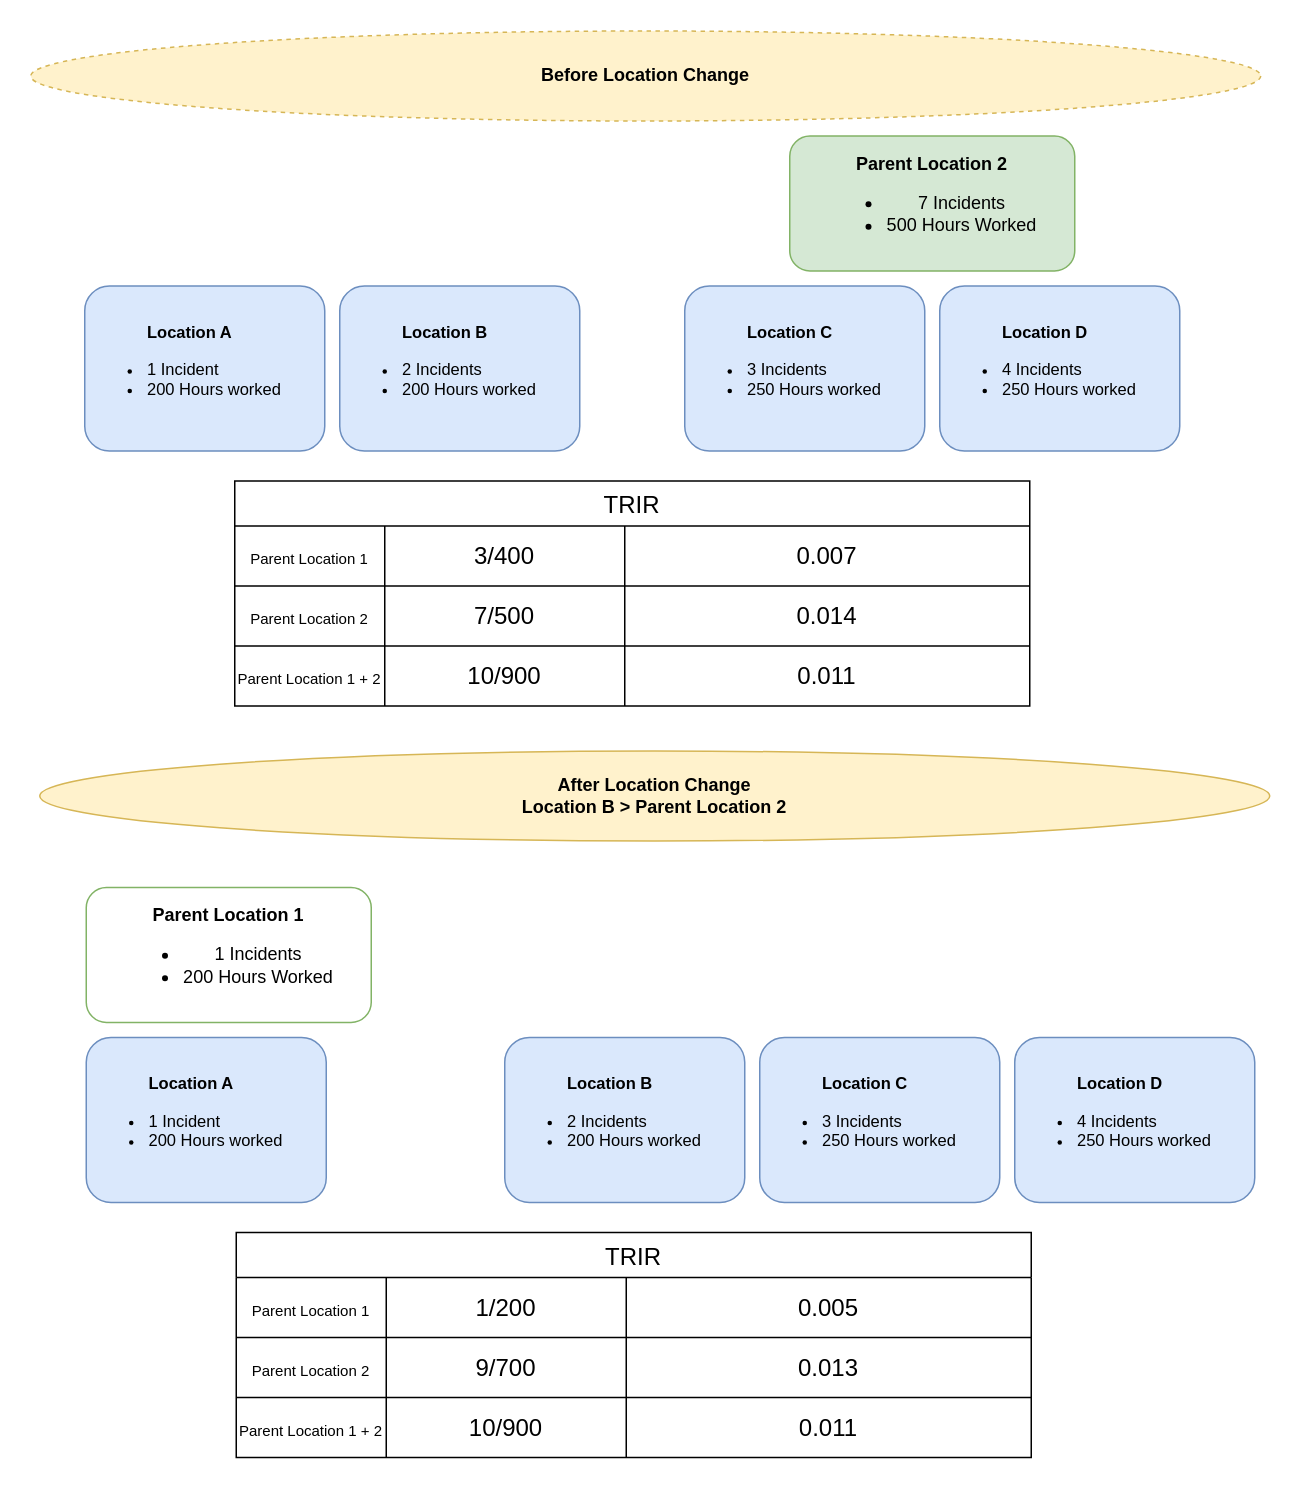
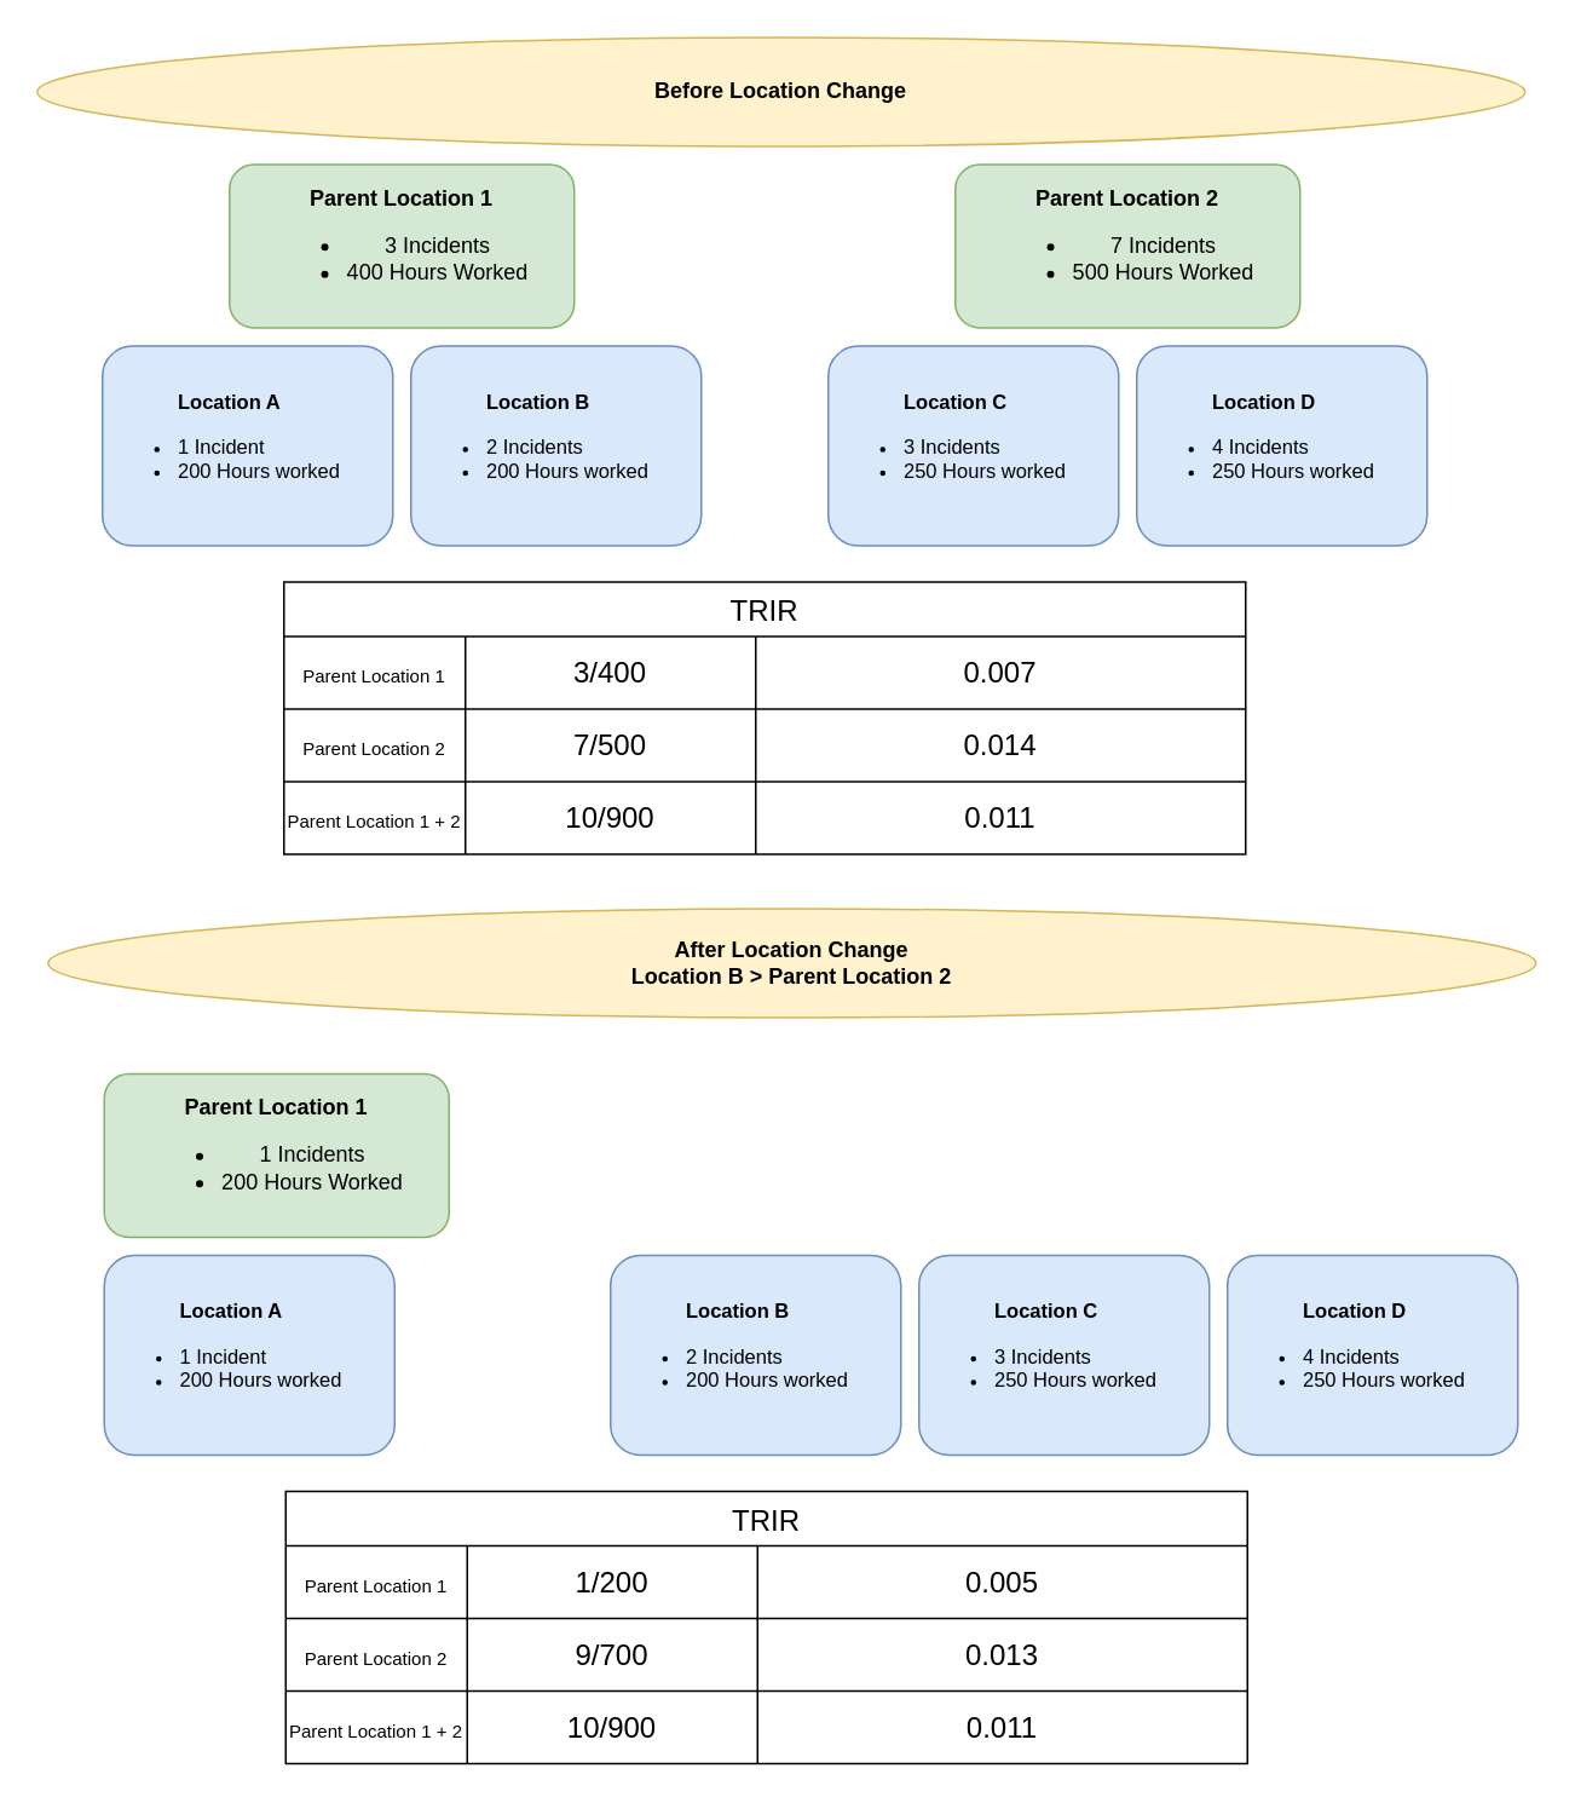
  <mxCell id="0" />
  <mxCell id="1" parent="0" />
  <mxCell id="2" value="&lt;blockquote style=&quot;margin: 0 0 0 40px; border: none; padding: 0px;&quot;&gt;&lt;b style=&quot;font-size: 11px;&quot;&gt;Location A&lt;/b&gt;&lt;/blockquote&gt;&lt;div style=&quot;font-size: 11px;&quot;&gt;&lt;ul style=&quot;&quot;&gt;&lt;li style=&quot;&quot;&gt;&lt;font style=&quot;font-size: 11px;&quot;&gt;1 Incident&lt;/font&gt;&lt;/li&gt;&lt;li style=&quot;&quot;&gt;&lt;font style=&quot;font-size: 11px;&quot;&gt;200 Hours worked&lt;/font&gt;&lt;/li&gt;&lt;/ul&gt;&lt;/div&gt;" style="rounded=1;whiteSpace=wrap;html=1;fillColor=#dae8fc;strokeColor=#6c8ebf;align=left;" vertex="1" parent="1"><mxGeometry x="56" y="190" width="160" height="110" as="geometry" /></mxCell>
  <mxCell id="3" value="&lt;b&gt;After Location Change&lt;/b&gt;&lt;div&gt;&lt;b&gt;Location B &amp;gt; Parent Location 2&lt;/b&gt;&lt;/div&gt;" style="ellipse;whiteSpace=wrap;html=1;fillColor=#fff2cc;strokeColor=#d6b656;" vertex="1" parent="1"><mxGeometry x="26" y="500" width="820" height="60" as="geometry" /></mxCell>
+ <mxCell id="4" value="&lt;b&gt;Parent Location 1&lt;/b&gt;&lt;div&gt;&lt;ul&gt;&lt;li&gt;3 Incidents&lt;/li&gt;&lt;li&gt;400 Hours Worked&lt;/li&gt;&lt;/ul&gt;&lt;/div&gt;" style="rounded=1;whiteSpace=wrap;html=1;fillColor=#d5e8d4;strokeColor=#82b366;" vertex="1" parent="1"><mxGeometry x="126" y="90" width="190" height="90" as="geometry" /></mxCell>
  <mxCell id="5" value="&lt;blockquote style=&quot;margin: 0 0 0 40px; border: none; padding: 0px;&quot;&gt;&lt;b style=&quot;font-size: 11px;&quot;&gt;Location B&lt;/b&gt;&lt;/blockquote&gt;&lt;div style=&quot;font-size: 11px;&quot;&gt;&lt;ul style=&quot;&quot;&gt;&lt;li style=&quot;&quot;&gt;&lt;font style=&quot;font-size: 11px;&quot;&gt;2 Incidents&lt;/font&gt;&lt;/li&gt;&lt;li style=&quot;&quot;&gt;&lt;font style=&quot;font-size: 11px;&quot;&gt;200 Hours worked&lt;/font&gt;&lt;/li&gt;&lt;/ul&gt;&lt;/div&gt;" style="rounded=1;whiteSpace=wrap;html=1;fillColor=#dae8fc;strokeColor=#6c8ebf;align=left;" vertex="1" parent="1"><mxGeometry x="226" y="190" width="160" height="110" as="geometry" /></mxCell>
  <mxCell id="6" value="&lt;blockquote style=&quot;margin: 0 0 0 40px; border: none; padding: 0px;&quot;&gt;&lt;b style=&quot;font-size: 11px;&quot;&gt;Location C&lt;/b&gt;&lt;/blockquote&gt;&lt;div style=&quot;font-size: 11px;&quot;&gt;&lt;ul style=&quot;&quot;&gt;&lt;li style=&quot;&quot;&gt;&lt;font style=&quot;font-size: 11px;&quot;&gt;3 Incidents&lt;/font&gt;&lt;/li&gt;&lt;li style=&quot;&quot;&gt;&lt;font style=&quot;font-size: 11px;&quot;&gt;250 Hours worked&lt;/font&gt;&lt;/li&gt;&lt;/ul&gt;&lt;/div&gt;" style="rounded=1;whiteSpace=wrap;html=1;fillColor=#dae8fc;strokeColor=#6c8ebf;align=left;" vertex="1" parent="1"><mxGeometry x="456" y="190" width="160" height="110" as="geometry" /></mxCell>
  <mxCell id="7" value="&lt;blockquote style=&quot;margin: 0 0 0 40px; border: none; padding: 0px;&quot;&gt;&lt;b style=&quot;font-size: 11px;&quot;&gt;Location D&lt;/b&gt;&lt;/blockquote&gt;&lt;div style=&quot;font-size: 11px;&quot;&gt;&lt;ul style=&quot;&quot;&gt;&lt;li style=&quot;&quot;&gt;&lt;font style=&quot;font-size: 11px;&quot;&gt;4 Incidents&lt;/font&gt;&lt;/li&gt;&lt;li style=&quot;&quot;&gt;&lt;font style=&quot;font-size: 11px;&quot;&gt;250 Hours worked&lt;/font&gt;&lt;/li&gt;&lt;/ul&gt;&lt;/div&gt;" style="rounded=1;whiteSpace=wrap;html=1;fillColor=#dae8fc;strokeColor=#6c8ebf;align=left;" vertex="1" parent="1"><mxGeometry x="626" y="190" width="160" height="110" as="geometry" /></mxCell>
  <mxCell id="8" value="&lt;b&gt;Parent Location 2&lt;/b&gt;&lt;div&gt;&lt;ul&gt;&lt;li&gt;7 Incidents&lt;/li&gt;&lt;li&gt;500 Hours Worked&lt;/li&gt;&lt;/ul&gt;&lt;/div&gt;" style="rounded=1;whiteSpace=wrap;html=1;fillColor=#d5e8d4;strokeColor=#82b366;" vertex="1" parent="1"><mxGeometry x="526" y="90" width="190" height="90" as="geometry" /></mxCell>
  <mxCell id="9" value="TRIR" style="shape=table;startSize=30;container=1;collapsible=0;childLayout=tableLayout;strokeColor=default;fontSize=16;" vertex="1" parent="1"><mxGeometry x="156" y="320" width="530" height="150" as="geometry" /></mxCell>
  <mxCell id="10" value="" style="shape=tableRow;horizontal=0;startSize=0;swimlaneHead=0;swimlaneBody=0;strokeColor=inherit;top=0;left=0;bottom=0;right=0;collapsible=0;dropTarget=0;fillColor=none;points=[[0,0.5],[1,0.5]];portConstraint=eastwest;fontSize=16;" vertex="1" parent="9"><mxGeometry y="30" width="530" height="40" as="geometry" /></mxCell>
  <mxCell id="11" value="&lt;font style=&quot;font-size: 10px;&quot;&gt;Parent Location 1&lt;/font&gt;" style="shape=partialRectangle;html=1;whiteSpace=wrap;connectable=0;strokeColor=inherit;overflow=hidden;fillColor=none;top=0;left=0;bottom=0;right=0;pointerEvents=1;fontSize=16;" vertex="1" parent="10"><mxGeometry width="100" height="40" as="geometry"><mxRectangle width="100" height="40" as="alternateBounds" /></mxGeometry></mxCell>
  <mxCell id="12" value="3/400" style="shape=partialRectangle;html=1;whiteSpace=wrap;connectable=0;strokeColor=inherit;overflow=hidden;fillColor=none;top=0;left=0;bottom=0;right=0;pointerEvents=1;fontSize=16;" vertex="1" parent="10"><mxGeometry x="100" width="160" height="40" as="geometry"><mxRectangle width="160" height="40" as="alternateBounds" /></mxGeometry></mxCell>
  <mxCell id="13" value="0.007" style="shape=partialRectangle;html=1;whiteSpace=wrap;connectable=0;strokeColor=inherit;overflow=hidden;fillColor=none;top=0;left=0;bottom=0;right=0;pointerEvents=1;fontSize=16;" vertex="1" parent="10"><mxGeometry x="260" width="270" height="40" as="geometry"><mxRectangle width="270" height="40" as="alternateBounds" /></mxGeometry></mxCell>
  <mxCell id="14" value="" style="shape=tableRow;horizontal=0;startSize=0;swimlaneHead=0;swimlaneBody=0;strokeColor=inherit;top=0;left=0;bottom=0;right=0;collapsible=0;dropTarget=0;fillColor=none;points=[[0,0.5],[1,0.5]];portConstraint=eastwest;fontSize=16;" vertex="1" parent="9"><mxGeometry y="70" width="530" height="40" as="geometry" /></mxCell>
  <mxCell id="15" value="&lt;span style=&quot;font-size: 10px;&quot;&gt;Parent Location 2&lt;/span&gt;" style="shape=partialRectangle;html=1;whiteSpace=wrap;connectable=0;strokeColor=inherit;overflow=hidden;fillColor=none;top=0;left=0;bottom=0;right=0;pointerEvents=1;fontSize=16;" vertex="1" parent="14"><mxGeometry width="100" height="40" as="geometry"><mxRectangle width="100" height="40" as="alternateBounds" /></mxGeometry></mxCell>
  <mxCell id="16" value="7/500" style="shape=partialRectangle;html=1;whiteSpace=wrap;connectable=0;strokeColor=inherit;overflow=hidden;fillColor=none;top=0;left=0;bottom=0;right=0;pointerEvents=1;fontSize=16;" vertex="1" parent="14"><mxGeometry x="100" width="160" height="40" as="geometry"><mxRectangle width="160" height="40" as="alternateBounds" /></mxGeometry></mxCell>
  <mxCell id="17" value="0.014" style="shape=partialRectangle;html=1;whiteSpace=wrap;connectable=0;strokeColor=inherit;overflow=hidden;fillColor=none;top=0;left=0;bottom=0;right=0;pointerEvents=1;fontSize=16;" vertex="1" parent="14"><mxGeometry x="260" width="270" height="40" as="geometry"><mxRectangle width="270" height="40" as="alternateBounds" /></mxGeometry></mxCell>
  <mxCell id="18" value="" style="shape=tableRow;horizontal=0;startSize=0;swimlaneHead=0;swimlaneBody=0;strokeColor=inherit;top=0;left=0;bottom=0;right=0;collapsible=0;dropTarget=0;fillColor=none;points=[[0,0.5],[1,0.5]];portConstraint=eastwest;fontSize=16;" vertex="1" parent="9"><mxGeometry y="110" width="530" height="40" as="geometry" /></mxCell>
  <mxCell id="19" value="&lt;span style=&quot;font-size: 10px;&quot;&gt;Parent Location 1 + 2&lt;/span&gt;" style="shape=partialRectangle;html=1;whiteSpace=wrap;connectable=0;strokeColor=inherit;overflow=hidden;fillColor=none;top=0;left=0;bottom=0;right=0;pointerEvents=1;fontSize=16;" vertex="1" parent="18"><mxGeometry width="100" height="40" as="geometry"><mxRectangle width="100" height="40" as="alternateBounds" /></mxGeometry></mxCell>
  <mxCell id="20" value="10/900" style="shape=partialRectangle;html=1;whiteSpace=wrap;connectable=0;strokeColor=inherit;overflow=hidden;fillColor=none;top=0;left=0;bottom=0;right=0;pointerEvents=1;fontSize=16;" vertex="1" parent="18"><mxGeometry x="100" width="160" height="40" as="geometry"><mxRectangle width="160" height="40" as="alternateBounds" /></mxGeometry></mxCell>
  <mxCell id="21" value="0.011" style="shape=partialRectangle;html=1;whiteSpace=wrap;connectable=0;strokeColor=inherit;overflow=hidden;fillColor=none;top=0;left=0;bottom=0;right=0;pointerEvents=1;fontSize=16;" vertex="1" parent="18"><mxGeometry x="260" width="270" height="40" as="geometry"><mxRectangle width="270" height="40" as="alternateBounds" /></mxGeometry></mxCell>
  <mxCell id="22" value="&lt;blockquote style=&quot;margin: 0 0 0 40px; border: none; padding: 0px;&quot;&gt;&lt;b style=&quot;font-size: 11px;&quot;&gt;Location A&lt;/b&gt;&lt;/blockquote&gt;&lt;div style=&quot;font-size: 11px;&quot;&gt;&lt;ul style=&quot;&quot;&gt;&lt;li style=&quot;&quot;&gt;&lt;font style=&quot;font-size: 11px;&quot;&gt;1 Incident&lt;/font&gt;&lt;/li&gt;&lt;li style=&quot;&quot;&gt;&lt;font style=&quot;font-size: 11px;&quot;&gt;200 Hours worked&lt;/font&gt;&lt;/li&gt;&lt;/ul&gt;&lt;/div&gt;" style="rounded=1;whiteSpace=wrap;html=1;fillColor=#dae8fc;strokeColor=#6c8ebf;align=left;" vertex="1" parent="1"><mxGeometry x="57" y="691" width="160" height="110" as="geometry" /></mxCell>
- <mxCell id="23" value="&lt;b&gt;Parent Location 1&lt;/b&gt;&lt;div&gt;&lt;ul&gt;&lt;li&gt;1 Incidents&lt;/li&gt;&lt;li&gt;200 Hours Worked&lt;/li&gt;&lt;/ul&gt;&lt;/div&gt;" style="rounded=1;whiteSpace=wrap;html=1;fillColor=#ffffff;strokeColor=#82b366;" vertex="1" parent="1"><mxGeometry x="57" y="591" width="190" height="90" as="geometry" /></mxCell>
+ <mxCell id="23" value="&lt;b&gt;Parent Location 1&lt;/b&gt;&lt;div&gt;&lt;ul&gt;&lt;li&gt;1 Incidents&lt;/li&gt;&lt;li&gt;200 Hours Worked&lt;/li&gt;&lt;/ul&gt;&lt;/div&gt;" style="rounded=1;whiteSpace=wrap;html=1;fillColor=#d5e8d4;strokeColor=#82b366;" vertex="1" parent="1"><mxGeometry x="57" y="591" width="190" height="90" as="geometry" /></mxCell>
  <mxCell id="24" value="&lt;blockquote style=&quot;margin: 0 0 0 40px; border: none; padding: 0px;&quot;&gt;&lt;b style=&quot;font-size: 11px;&quot;&gt;Location B&lt;/b&gt;&lt;/blockquote&gt;&lt;div style=&quot;font-size: 11px;&quot;&gt;&lt;ul style=&quot;&quot;&gt;&lt;li style=&quot;&quot;&gt;&lt;font style=&quot;font-size: 11px;&quot;&gt;2 Incidents&lt;/font&gt;&lt;/li&gt;&lt;li style=&quot;&quot;&gt;&lt;font style=&quot;font-size: 11px;&quot;&gt;200 Hours worked&lt;/font&gt;&lt;/li&gt;&lt;/ul&gt;&lt;/div&gt;" style="rounded=1;whiteSpace=wrap;html=1;fillColor=#dae8fc;strokeColor=#6c8ebf;align=left;" vertex="1" parent="1"><mxGeometry x="336" y="691" width="160" height="110" as="geometry" /></mxCell>
  <mxCell id="25" value="&lt;blockquote style=&quot;margin: 0 0 0 40px; border: none; padding: 0px;&quot;&gt;&lt;b style=&quot;font-size: 11px;&quot;&gt;Location C&lt;/b&gt;&lt;/blockquote&gt;&lt;div style=&quot;font-size: 11px;&quot;&gt;&lt;ul style=&quot;&quot;&gt;&lt;li style=&quot;&quot;&gt;&lt;font style=&quot;font-size: 11px;&quot;&gt;3 Incidents&lt;/font&gt;&lt;/li&gt;&lt;li style=&quot;&quot;&gt;&lt;font style=&quot;font-size: 11px;&quot;&gt;250 Hours worked&lt;/font&gt;&lt;/li&gt;&lt;/ul&gt;&lt;/div&gt;" style="rounded=1;whiteSpace=wrap;html=1;fillColor=#dae8fc;strokeColor=#6c8ebf;align=left;" vertex="1" parent="1"><mxGeometry x="506" y="691" width="160" height="110" as="geometry" /></mxCell>
  <mxCell id="26" value="&lt;blockquote style=&quot;margin: 0 0 0 40px; border: none; padding: 0px;&quot;&gt;&lt;b style=&quot;font-size: 11px;&quot;&gt;Location D&lt;/b&gt;&lt;/blockquote&gt;&lt;div style=&quot;font-size: 11px;&quot;&gt;&lt;ul style=&quot;&quot;&gt;&lt;li style=&quot;&quot;&gt;&lt;font style=&quot;font-size: 11px;&quot;&gt;4 Incidents&lt;/font&gt;&lt;/li&gt;&lt;li style=&quot;&quot;&gt;&lt;font style=&quot;font-size: 11px;&quot;&gt;250 Hours worked&lt;/font&gt;&lt;/li&gt;&lt;/ul&gt;&lt;/div&gt;" style="rounded=1;whiteSpace=wrap;html=1;fillColor=#dae8fc;strokeColor=#6c8ebf;align=left;" vertex="1" parent="1"><mxGeometry x="676" y="691" width="160" height="110" as="geometry" /></mxCell>
  <mxCell id="27" value="TRIR" style="shape=table;startSize=30;container=1;collapsible=0;childLayout=tableLayout;strokeColor=default;fontSize=16;" vertex="1" parent="1"><mxGeometry x="157" y="821" width="530" height="150" as="geometry" /></mxCell>
  <mxCell id="28" value="" style="shape=tableRow;horizontal=0;startSize=0;swimlaneHead=0;swimlaneBody=0;strokeColor=inherit;top=0;left=0;bottom=0;right=0;collapsible=0;dropTarget=0;fillColor=none;points=[[0,0.5],[1,0.5]];portConstraint=eastwest;fontSize=16;" vertex="1" parent="27"><mxGeometry y="30" width="530" height="40" as="geometry" /></mxCell>
  <mxCell id="29" value="&lt;font style=&quot;font-size: 10px;&quot;&gt;Parent Location 1&lt;/font&gt;" style="shape=partialRectangle;html=1;whiteSpace=wrap;connectable=0;strokeColor=inherit;overflow=hidden;fillColor=none;top=0;left=0;bottom=0;right=0;pointerEvents=1;fontSize=16;" vertex="1" parent="28"><mxGeometry width="100" height="40" as="geometry"><mxRectangle width="100" height="40" as="alternateBounds" /></mxGeometry></mxCell>
  <mxCell id="30" value="1/200" style="shape=partialRectangle;html=1;whiteSpace=wrap;connectable=0;strokeColor=inherit;overflow=hidden;fillColor=none;top=0;left=0;bottom=0;right=0;pointerEvents=1;fontSize=16;" vertex="1" parent="28"><mxGeometry x="100" width="160" height="40" as="geometry"><mxRectangle width="160" height="40" as="alternateBounds" /></mxGeometry></mxCell>
  <mxCell id="31" value="0.005" style="shape=partialRectangle;html=1;whiteSpace=wrap;connectable=0;strokeColor=inherit;overflow=hidden;fillColor=none;top=0;left=0;bottom=0;right=0;pointerEvents=1;fontSize=16;" vertex="1" parent="28"><mxGeometry x="260" width="270" height="40" as="geometry"><mxRectangle width="270" height="40" as="alternateBounds" /></mxGeometry></mxCell>
  <mxCell id="32" value="" style="shape=tableRow;horizontal=0;startSize=0;swimlaneHead=0;swimlaneBody=0;strokeColor=inherit;top=0;left=0;bottom=0;right=0;collapsible=0;dropTarget=0;fillColor=none;points=[[0,0.5],[1,0.5]];portConstraint=eastwest;fontSize=16;" vertex="1" parent="27"><mxGeometry y="70" width="530" height="40" as="geometry" /></mxCell>
  <mxCell id="33" value="&lt;span style=&quot;font-size: 10px;&quot;&gt;Parent Location 2&lt;/span&gt;" style="shape=partialRectangle;html=1;whiteSpace=wrap;connectable=0;strokeColor=inherit;overflow=hidden;fillColor=none;top=0;left=0;bottom=0;right=0;pointerEvents=1;fontSize=16;" vertex="1" parent="32"><mxGeometry width="100" height="40" as="geometry"><mxRectangle width="100" height="40" as="alternateBounds" /></mxGeometry></mxCell>
  <mxCell id="34" value="9/700" style="shape=partialRectangle;html=1;whiteSpace=wrap;connectable=0;strokeColor=inherit;overflow=hidden;fillColor=none;top=0;left=0;bottom=0;right=0;pointerEvents=1;fontSize=16;" vertex="1" parent="32"><mxGeometry x="100" width="160" height="40" as="geometry"><mxRectangle width="160" height="40" as="alternateBounds" /></mxGeometry></mxCell>
  <mxCell id="35" value="0.013" style="shape=partialRectangle;html=1;whiteSpace=wrap;connectable=0;strokeColor=inherit;overflow=hidden;fillColor=none;top=0;left=0;bottom=0;right=0;pointerEvents=1;fontSize=16;" vertex="1" parent="32"><mxGeometry x="260" width="270" height="40" as="geometry"><mxRectangle width="270" height="40" as="alternateBounds" /></mxGeometry></mxCell>
  <mxCell id="36" value="" style="shape=tableRow;horizontal=0;startSize=0;swimlaneHead=0;swimlaneBody=0;strokeColor=inherit;top=0;left=0;bottom=0;right=0;collapsible=0;dropTarget=0;fillColor=none;points=[[0,0.5],[1,0.5]];portConstraint=eastwest;fontSize=16;" vertex="1" parent="27"><mxGeometry y="110" width="530" height="40" as="geometry" /></mxCell>
  <mxCell id="37" value="&lt;span style=&quot;font-size: 10px;&quot;&gt;Parent Location 1 + 2&lt;/span&gt;" style="shape=partialRectangle;html=1;whiteSpace=wrap;connectable=0;strokeColor=inherit;overflow=hidden;fillColor=none;top=0;left=0;bottom=0;right=0;pointerEvents=1;fontSize=16;" vertex="1" parent="36"><mxGeometry width="100" height="40" as="geometry"><mxRectangle width="100" height="40" as="alternateBounds" /></mxGeometry></mxCell>
  <mxCell id="38" value="10/900" style="shape=partialRectangle;html=1;whiteSpace=wrap;connectable=0;strokeColor=inherit;overflow=hidden;fillColor=none;top=0;left=0;bottom=0;right=0;pointerEvents=1;fontSize=16;" vertex="1" parent="36"><mxGeometry x="100" width="160" height="40" as="geometry"><mxRectangle width="160" height="40" as="alternateBounds" /></mxGeometry></mxCell>
  <mxCell id="39" value="0.011" style="shape=partialRectangle;html=1;whiteSpace=wrap;connectable=0;strokeColor=inherit;overflow=hidden;fillColor=none;top=0;left=0;bottom=0;right=0;pointerEvents=1;fontSize=16;" vertex="1" parent="36"><mxGeometry x="260" width="270" height="40" as="geometry"><mxRectangle width="270" height="40" as="alternateBounds" /></mxGeometry></mxCell>
- <mxCell id="40" value="&lt;b&gt;Before Location Change&lt;/b&gt;" style="ellipse;whiteSpace=wrap;html=1;fillColor=#fff2cc;strokeColor=#d6b656;dashed=1;" vertex="1" parent="1"><mxGeometry x="20" y="20" width="820" height="60" as="geometry" /></mxCell>
+ <mxCell id="40" value="&lt;b&gt;Before Location Change&lt;/b&gt;" style="ellipse;whiteSpace=wrap;html=1;fillColor=#fff2cc;strokeColor=#d6b656;" vertex="1" parent="1"><mxGeometry x="20" y="20" width="820" height="60" as="geometry" /></mxCell>
